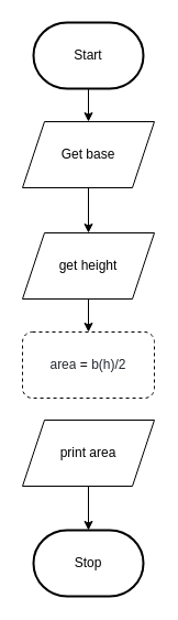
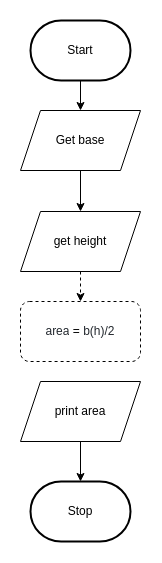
  <mxCell id="0" />
  <mxCell id="1" parent="0" />
  <mxCell id="2" style="edgeStyle=none;html=1;entryX=0.5;entryY=0;entryDx=0;entryDy=0;" parent="1" source="3" target="8" edge="1"><mxGeometry relative="1" as="geometry" /></mxCell>
  <mxCell id="3" value="Start" style="strokeWidth=2;html=1;shape=mxgraph.flowchart.terminator;whiteSpace=wrap;" parent="1" vertex="1"><mxGeometry x="30" y="20" width="100" height="60" as="geometry" /></mxCell>
  <mxCell id="4" value="Stop" style="strokeWidth=2;html=1;shape=mxgraph.flowchart.terminator;whiteSpace=wrap;rounded=1;" parent="1" vertex="1"><mxGeometry x="30" y="481" width="100" height="60" as="geometry" /></mxCell>
  <mxCell id="5" value="" style="edgeStyle=none;html=1;startArrow=none;" parent="1" source="6" target="4" edge="1"><mxGeometry relative="1" as="geometry" /></mxCell>
  <mxCell id="6" value="&lt;font style=&quot;font-size: 12px&quot;&gt;print area&lt;/font&gt;" style="shape=parallelogram;perimeter=parallelogramPerimeter;whiteSpace=wrap;html=1;fixedSize=1;fontSize=8;" parent="1" vertex="1"><mxGeometry x="20" y="381" width="120" height="60" as="geometry" /></mxCell>
  <mxCell id="7" value="" style="edgeStyle=none;html=1;" edge="1" parent="1" source="8" target="11"><mxGeometry relative="1" as="geometry" /></mxCell>
  <mxCell id="8" value="Get base" style="shape=parallelogram;perimeter=parallelogramPerimeter;whiteSpace=wrap;html=1;fixedSize=1;" parent="1" vertex="1"><mxGeometry x="20" y="110" width="120" height="60" as="geometry" /></mxCell>
  <mxCell id="9" value="&lt;span class=&quot;pl-s1&quot; style=&quot;box-sizing: border-box ; color: rgb(36 , 41 , 47) ; font-family: , , &amp;#34;sf mono&amp;#34; , &amp;#34;menlo&amp;#34; , &amp;#34;consolas&amp;#34; , &amp;#34;liberation mono&amp;#34; , monospace ; background-color: rgb(255 , 255 , 255)&quot;&gt;&lt;span class=&quot;pl-token&quot; style=&quot;box-sizing: border-box&quot;&gt;area&lt;/span&gt;&lt;/span&gt;&lt;span style=&quot;color: rgb(36 , 41 , 47) ; font-family: , , &amp;#34;sf mono&amp;#34; , &amp;#34;menlo&amp;#34; , &amp;#34;consolas&amp;#34; , &amp;#34;liberation mono&amp;#34; , monospace ; background-color: rgb(255 , 255 , 255)&quot;&gt;&amp;nbsp;&lt;/span&gt;&lt;span class=&quot;pl-c1&quot; style=&quot;box-sizing: border-box ; font-family: , , &amp;#34;sf mono&amp;#34; , &amp;#34;menlo&amp;#34; , &amp;#34;consolas&amp;#34; , &amp;#34;liberation mono&amp;#34; , monospace ; background-color: rgb(255 , 255 , 255)&quot;&gt;=&lt;/span&gt;&lt;span style=&quot;color: rgb(36 , 41 , 47) ; font-family: , , &amp;#34;sf mono&amp;#34; , &amp;#34;menlo&amp;#34; , &amp;#34;consolas&amp;#34; , &amp;#34;liberation mono&amp;#34; , monospace ; background-color: rgb(255 , 255 , 255)&quot;&gt;&amp;nbsp;b(h)/2&lt;/span&gt;" style="rounded=1;whiteSpace=wrap;html=1;dashed=1;" parent="1" vertex="1"><mxGeometry x="20" y="301" width="120" height="60" as="geometry" /></mxCell>
- <mxCell id="10" value="" style="edgeStyle=none;html=1;" edge="1" parent="1" source="11" target="9"><mxGeometry relative="1" as="geometry" /></mxCell>
+ <mxCell id="10" value="" style="edgeStyle=none;html=1;dashed=1;" edge="1" parent="1" source="11" target="9"><mxGeometry relative="1" as="geometry" /></mxCell>
  <mxCell id="11" value="get height" style="shape=parallelogram;perimeter=parallelogramPerimeter;whiteSpace=wrap;html=1;fixedSize=1;" parent="1" vertex="1"><mxGeometry x="20" y="211" width="120" height="60" as="geometry" /></mxCell>
